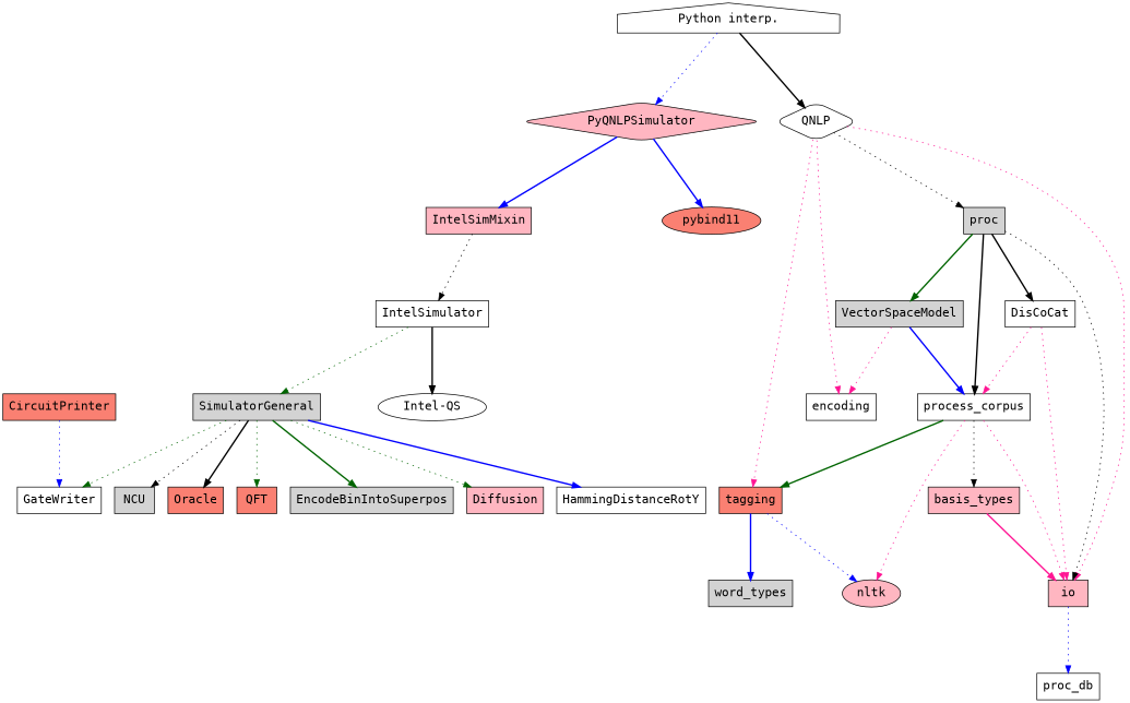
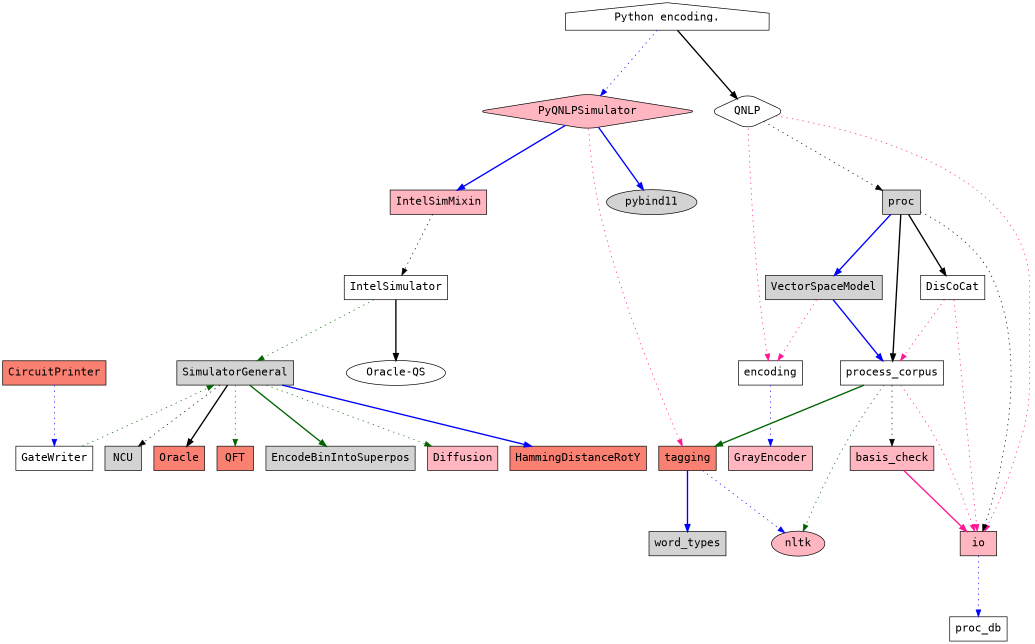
  digraph {
    bgcolor=white
    fontname="DejaVu Sans Mono"
    labelloc=b
    penwidth=0
    ranksep=1.25
    node [fillcolor=white fontname="DejaVu Sans Mono" fontsize=16 shape=box style=filled]
    edge [arrowsize=1 color=blue fontname="DejaVu Sans Mono" style=dotted]
    n1 [fillcolor=lightgrey label=EncodeBinIntoSuperpos]
    n2 [fillcolor=lightpink label=Diffusion]
    n3 [label=GateWriter]
-   n4 [label=HammingDistanceRotY]
+   n4 [fillcolor=salmon label=HammingDistanceRotY]
    n5 [fillcolor=lightgrey label=NCU]
    n6 [fillcolor=salmon label=Oracle]
    n7 [fillcolor=salmon label=QFT]
    n8 [label=IntelSimulator]
    n9 [fillcolor=lightgrey label=SimulatorGeneral]
-   n10 [label="Intel-QS" shape=ellipse]
-   n11 [label="Python interp." shape=house]
+   n10 [label="Oracle-QS" shape=ellipse]
+   n11 [label="Python encoding." shape=house]
    n12 [label=QNLP shape=diamond style="rounded,filled"]
    n13 [fillcolor=lightpink label=PyQNLPSimulator shape=diamond style="rounded,filled"]
    n14 [label=encoding]
    n15 [fillcolor=lightpink label=io]
    n16 [fillcolor=lightgrey label=proc]
    n17 [fillcolor=salmon label=tagging]
-   n18 [fillcolor=salmon label=pybind11 shape=ellipse]
+   n18 [fillcolor=lightgrey label=pybind11 shape=ellipse]
    n19 [fillcolor=lightpink label=IntelSimMixin]
+   n20 [fillcolor=lightpink label=GrayEncoder]
    n21 [label=proc_db]
    n22 [label=DisCoCat]
    n23 [label=process_corpus]
    n24 [fillcolor=lightgrey label=VectorSpaceModel]
    n25 [fillcolor=lightpink label=nltk shape=ellipse]
    n26 [fillcolor=lightgrey label=word_types]
    n27 [fillcolor=salmon label=CircuitPrinter]
-   n28 [fillcolor=lightpink label=basis_types]
+   n28 [fillcolor=lightpink label=basis_check]
    n8 -> n9 [color=darkgreen]
    n8 -> n10 [color=black style=bold]
    n9 -> n1 [color=darkgreen style=bold]
    n9 -> n2 [color=darkgreen]
-   n9 -> n3 [color=darkgreen]
+   n3 -> n9 [color=darkgreen]
    n9 -> n4 [style=bold]
    n9 -> n5 [color=black]
    n9 -> n6 [color=black style=bold]
    n9 -> n7 [color=darkgreen]
    n11 -> n12 [color=black style=bold]
    n11 -> n13
    n12 -> n14 [color=deeppink]
    n12 -> n15 [color=deeppink]
    n12 -> n16 [color=black]
-   n12 -> n17 [color=deeppink]
+   n13 -> n17 [color=deeppink]
    n13 -> n18 [style=bold]
    n13 -> n19 [style=bold]
+   n14 -> n20
    n15 -> n21
    n16 -> n15 [color=black]
    n16 -> n22 [color=black style=bold]
    n16 -> n23 [color=black style=bold]
-   n16 -> n24 [color=darkgreen style=bold]
+   n16 -> n24 [style=bold]
    n17 -> n25
    n17 -> n26 [style=bold]
    n19 -> n8 [color=black]
    n22 -> n15 [color=deeppink]
    n22 -> n23 [color=deeppink]
    n23 -> n15 [color=deeppink]
    n23 -> n17 [color=darkgreen style=bold]
-   n23 -> n25 [color=deeppink]
+   n23 -> n25 [color=darkgreen]
    n23 -> n28 [color=black]
    n24 -> n14 [color=deeppink]
    n24 -> n23 [style=bold]
    n27 -> n3
    n28 -> n15 [color=deeppink style=bold]
  }
